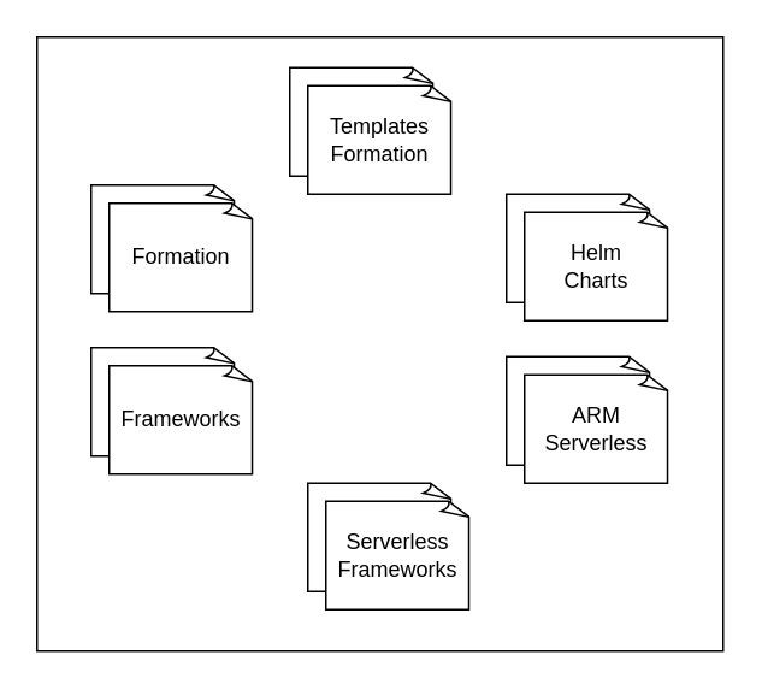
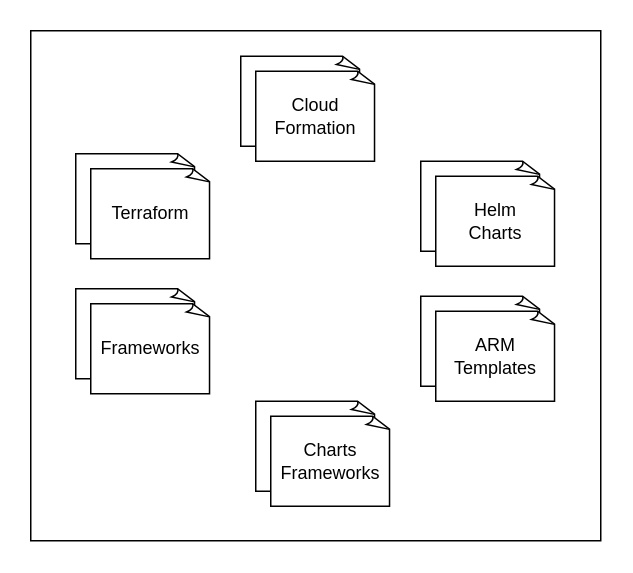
  <mxCell id="0" />
  <mxCell id="1" parent="0" />
  <mxCell id="2" value="" style="rounded=0;whiteSpace=wrap;html=1;" vertex="1" parent="1"><mxGeometry x="20" y="20" width="380" height="340" as="geometry" /></mxCell>
  <mxCell id="3" value="" style="whiteSpace=wrap;html=1;shape=mxgraph.basic.document" vertex="1" parent="1"><mxGeometry x="50" y="102" width="80" height="60" as="geometry" /></mxCell>
- <mxCell id="4" value="Formation" style="whiteSpace=wrap;html=1;shape=mxgraph.basic.document" vertex="1" parent="1"><mxGeometry x="60" y="112" width="80" height="60" as="geometry" /></mxCell>
+ <mxCell id="4" value="Terraform" style="whiteSpace=wrap;html=1;shape=mxgraph.basic.document" vertex="1" parent="1"><mxGeometry x="60" y="112" width="80" height="60" as="geometry" /></mxCell>
  <mxCell id="5" value="" style="whiteSpace=wrap;html=1;shape=mxgraph.basic.document" vertex="1" parent="1"><mxGeometry x="50" y="192" width="80" height="60" as="geometry" /></mxCell>
  <mxCell id="6" value="Frameworks" style="whiteSpace=wrap;html=1;shape=mxgraph.basic.document" vertex="1" parent="1"><mxGeometry x="60" y="202" width="80" height="60" as="geometry" /></mxCell>
  <mxCell id="7" value="" style="whiteSpace=wrap;html=1;shape=mxgraph.basic.document" vertex="1" parent="1"><mxGeometry x="280" y="107" width="80" height="60" as="geometry" /></mxCell>
  <mxCell id="8" value="Helm&lt;br&gt;Charts" style="whiteSpace=wrap;html=1;shape=mxgraph.basic.document" vertex="1" parent="1"><mxGeometry x="290" y="117" width="80" height="60" as="geometry" /></mxCell>
  <mxCell id="9" value="" style="whiteSpace=wrap;html=1;shape=mxgraph.basic.document" vertex="1" parent="1"><mxGeometry x="280" y="197" width="80" height="60" as="geometry" /></mxCell>
- <mxCell id="10" value="ARM&lt;br&gt;Serverless" style="whiteSpace=wrap;html=1;shape=mxgraph.basic.document" vertex="1" parent="1"><mxGeometry x="290" y="207" width="80" height="60" as="geometry" /></mxCell>
+ <mxCell id="10" value="ARM&lt;br&gt;Templates" style="whiteSpace=wrap;html=1;shape=mxgraph.basic.document" vertex="1" parent="1"><mxGeometry x="290" y="207" width="80" height="60" as="geometry" /></mxCell>
  <mxCell id="11" value="" style="whiteSpace=wrap;html=1;shape=mxgraph.basic.document" vertex="1" parent="1"><mxGeometry x="160" y="37" width="80" height="60" as="geometry" /></mxCell>
- <mxCell id="12" value="Templates&lt;br&gt;Formation" style="whiteSpace=wrap;html=1;shape=mxgraph.basic.document" vertex="1" parent="1"><mxGeometry x="170" y="47" width="80" height="60" as="geometry" /></mxCell>
+ <mxCell id="12" value="Cloud&lt;br&gt;Formation" style="whiteSpace=wrap;html=1;shape=mxgraph.basic.document" vertex="1" parent="1"><mxGeometry x="170" y="47" width="80" height="60" as="geometry" /></mxCell>
  <mxCell id="13" value="" style="whiteSpace=wrap;html=1;shape=mxgraph.basic.document" vertex="1" parent="1"><mxGeometry x="170" y="267" width="80" height="60" as="geometry" /></mxCell>
- <mxCell id="14" value="Serverless&lt;br&gt;Frameworks" style="whiteSpace=wrap;html=1;shape=mxgraph.basic.document" vertex="1" parent="1"><mxGeometry x="180" y="277" width="80" height="60" as="geometry" /></mxCell>
+ <mxCell id="14" value="Charts&lt;br&gt;Frameworks" style="whiteSpace=wrap;html=1;shape=mxgraph.basic.document" vertex="1" parent="1"><mxGeometry x="180" y="277" width="80" height="60" as="geometry" /></mxCell>
